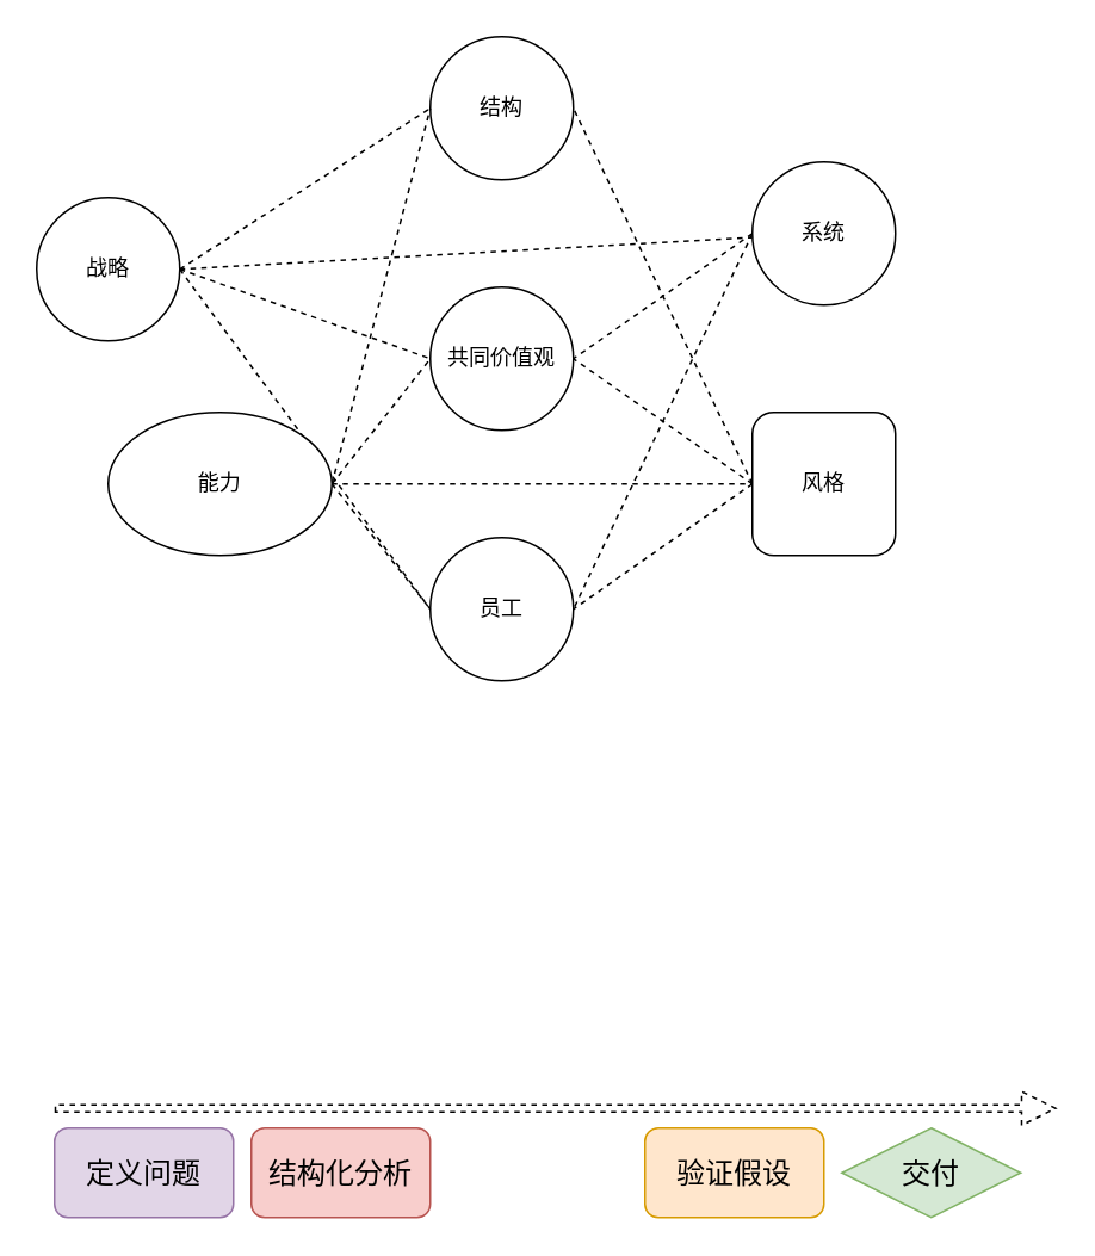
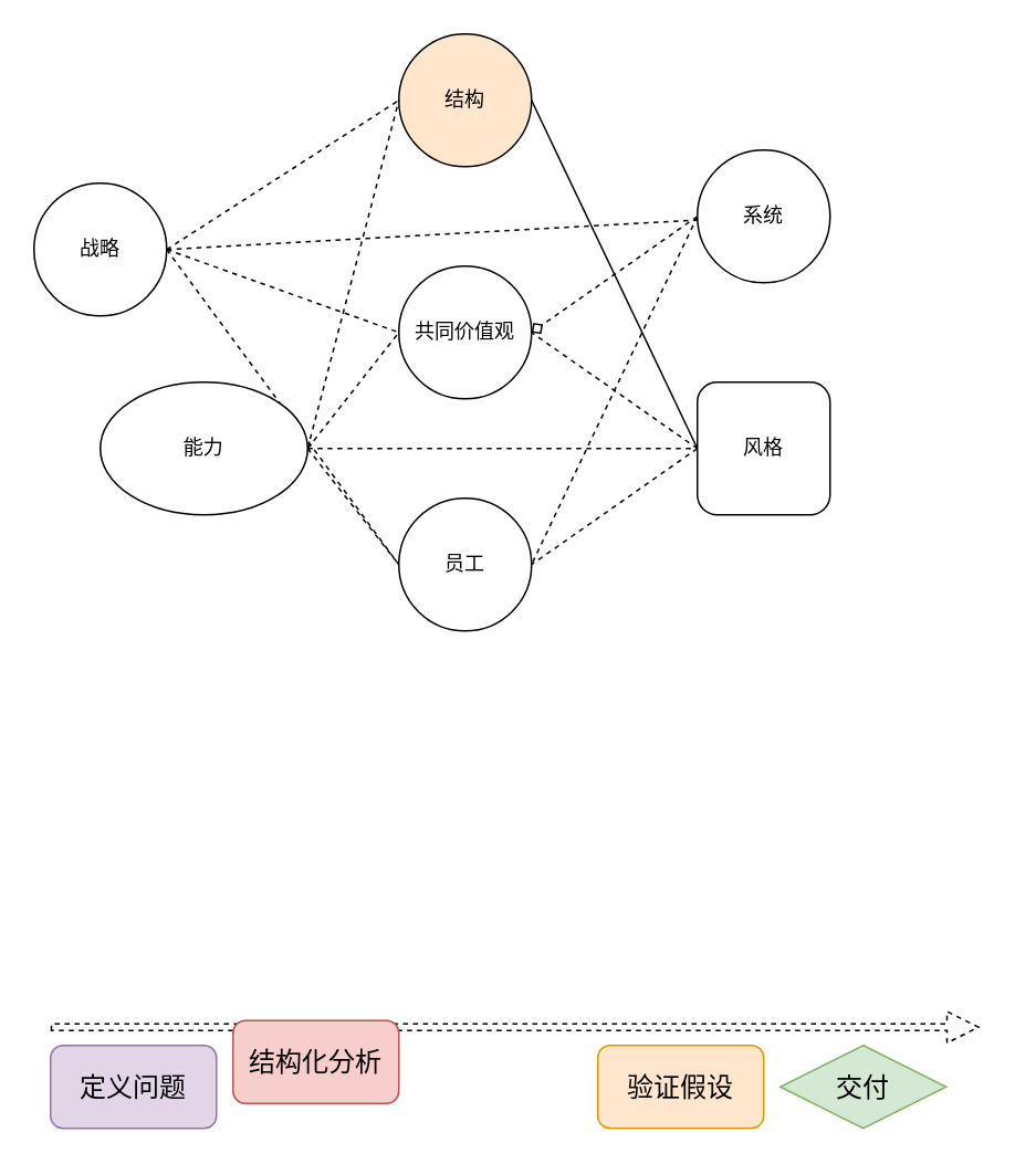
  <mxCell id="0" />
  <mxCell id="1" parent="0" />
  <mxCell id="2" value="共同价值观" style="ellipse;whiteSpace=wrap;html=1;aspect=fixed;" vertex="1" parent="1"><mxGeometry x="240" y="160" width="80" height="80" as="geometry" /></mxCell>
- <mxCell id="3" value="结构" style="ellipse;whiteSpace=wrap;html=1;aspect=fixed;" vertex="1" parent="1"><mxGeometry x="240" y="20" width="80" height="80" as="geometry" /></mxCell>
+ <mxCell id="3" value="结构" style="ellipse;whiteSpace=wrap;html=1;aspect=fixed;fillColor=#ffe6cc;" vertex="1" parent="1"><mxGeometry x="240" y="20" width="80" height="80" as="geometry" /></mxCell>
  <mxCell id="4" value="员工" style="ellipse;whiteSpace=wrap;html=1;aspect=fixed;" vertex="1" parent="1"><mxGeometry x="240" y="300" width="80" height="80" as="geometry" /></mxCell>
  <mxCell id="5" style="rounded=0;orthogonalLoop=1;jettySize=auto;html=1;exitX=1;exitY=0.5;exitDx=0;exitDy=0;entryX=0;entryY=0.5;entryDx=0;entryDy=0;dashed=1;endArrow=none;endFill=0;" edge="1" parent="1" source="9" target="3"><mxGeometry relative="1" as="geometry" /></mxCell>
  <mxCell id="6" style="edgeStyle=none;rounded=0;orthogonalLoop=1;jettySize=auto;html=1;exitX=1;exitY=0.5;exitDx=0;exitDy=0;entryX=0;entryY=0.5;entryDx=0;entryDy=0;dashed=1;endArrow=none;endFill=0;" edge="1" parent="1" source="9" target="2"><mxGeometry relative="1" as="geometry" /></mxCell>
  <mxCell id="7" style="edgeStyle=none;rounded=0;orthogonalLoop=1;jettySize=auto;html=1;exitX=1;exitY=0.5;exitDx=0;exitDy=0;dashed=1;endArrow=none;endFill=0;" edge="1" parent="1" source="9"><mxGeometry relative="1" as="geometry"><mxPoint x="240" y="340" as="targetPoint" /></mxGeometry></mxCell>
  <mxCell id="8" style="edgeStyle=none;rounded=0;orthogonalLoop=1;jettySize=auto;html=1;exitX=1;exitY=0.5;exitDx=0;exitDy=0;dashed=1;endArrow=none;endFill=0;" edge="1" parent="1" source="9" target="17"><mxGeometry relative="1" as="geometry" /></mxCell>
  <mxCell id="9" value="战略" style="ellipse;whiteSpace=wrap;html=1;aspect=fixed;" vertex="1" parent="1"><mxGeometry x="20" y="110" width="80" height="80" as="geometry" /></mxCell>
  <mxCell id="10" style="edgeStyle=none;rounded=0;orthogonalLoop=1;jettySize=auto;html=1;exitX=1;exitY=0.5;exitDx=0;exitDy=0;entryX=0;entryY=0.5;entryDx=0;entryDy=0;dashed=1;endArrow=none;endFill=0;" edge="1" parent="1" source="14" target="3"><mxGeometry relative="1" as="geometry" /></mxCell>
  <mxCell id="11" style="edgeStyle=none;rounded=0;orthogonalLoop=1;jettySize=auto;html=1;exitX=1;exitY=0.5;exitDx=0;exitDy=0;dashed=1;endArrow=none;endFill=0;" edge="1" parent="1" source="14"><mxGeometry relative="1" as="geometry"><mxPoint x="240" y="200" as="targetPoint" /></mxGeometry></mxCell>
  <mxCell id="12" style="edgeStyle=none;rounded=0;orthogonalLoop=1;jettySize=auto;html=1;exitX=1;exitY=0.5;exitDx=0;exitDy=0;entryX=0;entryY=0.5;entryDx=0;entryDy=0;dashed=1;endArrow=none;endFill=0;" edge="1" parent="1" source="14" target="21"><mxGeometry relative="1" as="geometry" /></mxCell>
  <mxCell id="13" style="edgeStyle=none;rounded=0;orthogonalLoop=1;jettySize=auto;html=1;exitX=1;exitY=0.5;exitDx=0;exitDy=0;entryX=0;entryY=0.5;entryDx=0;entryDy=0;dashed=1;endArrow=none;endFill=0;" edge="1" parent="1" source="14" target="4"><mxGeometry relative="1" as="geometry" /></mxCell>
  <mxCell id="14" value="能力" style="ellipse;whiteSpace=wrap;html=1;aspect=fixed;" vertex="1" parent="1"><mxGeometry x="60" y="230" width="125" height="80" as="geometry" /></mxCell>
- <mxCell id="15" style="edgeStyle=none;rounded=0;orthogonalLoop=1;jettySize=auto;html=1;exitX=0;exitY=0.5;exitDx=0;exitDy=0;entryX=1;entryY=0.5;entryDx=0;entryDy=0;dashed=1;endArrow=none;endFill=0;" edge="1" parent="1" source="17" target="2"><mxGeometry relative="1" as="geometry" /></mxCell>
+ <mxCell id="15" style="edgeStyle=none;rounded=0;orthogonalLoop=1;jettySize=auto;html=1;exitX=0;exitY=0.5;exitDx=0;exitDy=0;entryX=1;entryY=0.5;entryDx=0;entryDy=0;dashed=1;endArrow=diamond;endFill=0;" edge="1" parent="1" source="17" target="2"><mxGeometry relative="1" as="geometry" /></mxCell>
  <mxCell id="16" style="edgeStyle=none;rounded=0;orthogonalLoop=1;jettySize=auto;html=1;exitX=0;exitY=0.5;exitDx=0;exitDy=0;entryX=1;entryY=0.5;entryDx=0;entryDy=0;dashed=1;endArrow=none;endFill=0;" edge="1" parent="1" source="17" target="4"><mxGeometry relative="1" as="geometry" /></mxCell>
  <mxCell id="17" value="系统" style="ellipse;whiteSpace=wrap;html=1;aspect=fixed;" vertex="1" parent="1"><mxGeometry x="420" y="90" width="80" height="80" as="geometry" /></mxCell>
  <mxCell id="18" style="edgeStyle=none;rounded=0;orthogonalLoop=1;jettySize=auto;html=1;exitX=0;exitY=0.5;exitDx=0;exitDy=0;entryX=1;entryY=0.5;entryDx=0;entryDy=0;dashed=1;endArrow=none;endFill=0;" edge="1" parent="1" source="21" target="4"><mxGeometry relative="1" as="geometry" /></mxCell>
  <mxCell id="19" style="edgeStyle=none;rounded=0;orthogonalLoop=1;jettySize=auto;html=1;exitX=0;exitY=0.5;exitDx=0;exitDy=0;entryX=1;entryY=0.5;entryDx=0;entryDy=0;dashed=1;endArrow=none;endFill=0;" edge="1" parent="1" source="21" target="2"><mxGeometry relative="1" as="geometry" /></mxCell>
- <mxCell id="20" style="edgeStyle=none;rounded=0;orthogonalLoop=1;jettySize=auto;html=1;exitX=0;exitY=0.5;exitDx=0;exitDy=0;entryX=1;entryY=0.5;entryDx=0;entryDy=0;dashed=1;endArrow=none;endFill=0;" edge="1" parent="1" source="21" target="3"><mxGeometry relative="1" as="geometry" /></mxCell>
+ <mxCell id="20" style="edgeStyle=none;rounded=0;orthogonalLoop=1;jettySize=auto;html=1;exitX=0;exitY=0.5;exitDx=0;exitDy=0;entryX=1;entryY=0.5;entryDx=0;entryDy=0;dashed=0;endArrow=none;endFill=0;" edge="1" parent="1" source="21" target="3"><mxGeometry relative="1" as="geometry" /></mxCell>
  <mxCell id="21" value="风格" style="whiteSpace=wrap;html=1;aspect=fixed;rounded=1;" vertex="1" parent="1"><mxGeometry x="420" y="230" width="80" height="80" as="geometry" /></mxCell>
  <mxCell id="22" value="&lt;font style=&quot;font-size: 16px;&quot;&gt;定义问题&lt;/font&gt;" style="rounded=1;whiteSpace=wrap;html=1;fillColor=#e1d5e7;strokeColor=#9673a6;" vertex="1" parent="1"><mxGeometry x="30" y="630" width="100" height="50" as="geometry" /></mxCell>
  <mxCell id="23" value="" style="shape=flexArrow;endArrow=classic;html=1;rounded=0;dashed=1;width=4;endSize=6;endWidth=14;" edge="1" parent="1"><mxGeometry width="50" height="50" relative="1" as="geometry"><mxPoint x="30" y="619" as="sourcePoint" /><mxPoint x="590" y="619" as="targetPoint" /></mxGeometry></mxCell>
- <mxCell id="24" value="&lt;span style=&quot;font-size: 16px;&quot;&gt;结构化分析&lt;/span&gt;" style="rounded=1;whiteSpace=wrap;html=1;fillColor=#f8cecc;strokeColor=#b85450;" vertex="1" parent="1"><mxGeometry x="140" y="630" width="100" height="50" as="geometry" /></mxCell>
+ <mxCell id="24" value="&lt;span style=&quot;font-size: 16px;&quot;&gt;结构化分析&lt;/span&gt;" style="rounded=1;whiteSpace=wrap;html=1;fillColor=#f8cecc;strokeColor=#b85450;" vertex="1" parent="1"><mxGeometry x="140" y="615" width="100" height="50" as="geometry" /></mxCell>
  <mxCell id="25" value="&lt;span style=&quot;font-size: 16px;&quot;&gt;验证假设&lt;/span&gt;" style="rounded=1;whiteSpace=wrap;html=1;fillColor=#ffe6cc;strokeColor=#d79b00;" vertex="1" parent="1"><mxGeometry x="360" y="630" width="100" height="50" as="geometry" /></mxCell>
  <mxCell id="26" value="&lt;span style=&quot;font-size: 16px;&quot;&gt;交付&lt;/span&gt;" style="rhombus;whiteSpace=wrap;html=1;fillColor=#d5e8d4;strokeColor=#82b366;" vertex="1" parent="1"><mxGeometry x="470" y="630" width="100" height="50" as="geometry" /></mxCell>
